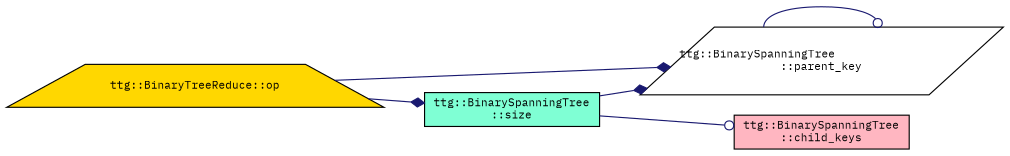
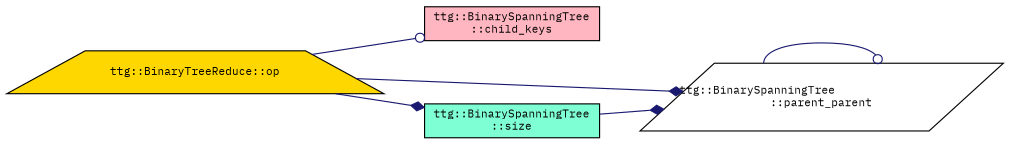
  digraph {
    fontname="IBM Plex Mono"
    rankdir=LR
    node [color=black fontname="IBM Plex Mono" fontsize=10 shape=box style=filled]
    edge [arrowhead=diamond color=midnightblue fontname="IBM Plex Mono" fontsize=10 labelfontname=FreeSans labelfontsize=10 style=solid]
    n1 [fillcolor=gold fontcolor=black height=0.2 label="ttg::BinaryTreeReduce::op" shape=trapezium width=0.4]
    n2 [fillcolor=lightpink height=0.2 label="ttg::BinarySpanningTree\l::child_keys" width=0.4]
-   n3 [fillcolor=white height=0.2 label="ttg::BinarySpanningTree\l::parent_key" shape=parallelogram width=0.4]
+   n3 [fillcolor=white height=0.2 label="ttg::BinarySpanningTree\l::parent_parent" shape=parallelogram width=0.4]
    n4 [fillcolor=aquamarine height=0.2 label="ttg::BinarySpanningTree\l::size" width=0.4]
-   n4 -> n2 [arrowhead=odot]
+   n1 -> n2 [arrowhead=odot]
    n1 -> n3
    n1 -> n4
    n3 -> n3 [arrowhead=odot]
    n4 -> n3
  }
